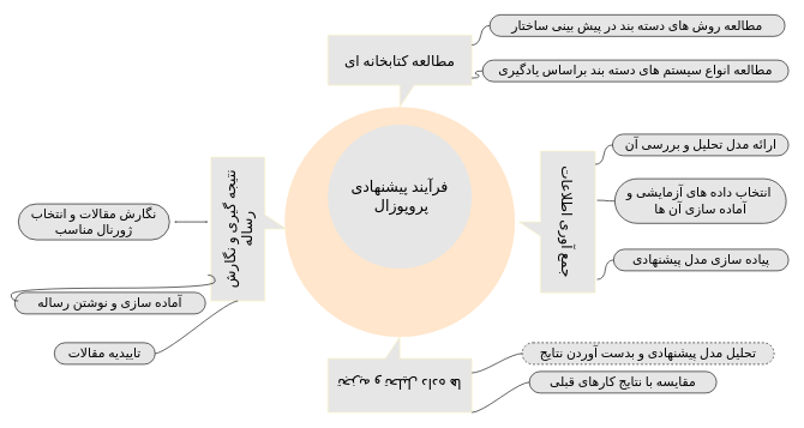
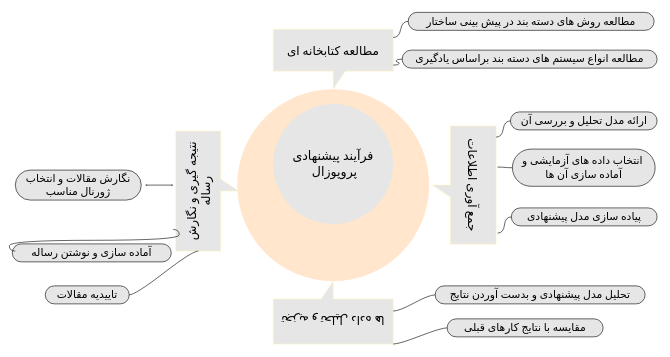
  <mxCell id="0" />
  <mxCell id="1" parent="0" />
  <mxCell id="2" value="" style="ellipse;rounded=0;shadow=0;comic=0;strokeWidth=1;fontFamily=Verdana;fontSize=14;strokeColor=none;fillColor=#FFE6CC;whiteSpace=wrap;html=1;labelBorderColor=none;labelBackgroundColor=none;" parent="1" vertex="1"><mxGeometry x="395" y="148" width="320" height="320" as="geometry" /></mxCell>
  <mxCell id="3" value="&lt;h4 style=&quot;font-size: 21px&quot;&gt;&lt;span style=&quot;font-weight: normal&quot;&gt;&lt;font face=&quot;Tahoma&quot; style=&quot;font-size: 21px&quot;&gt;فرآیند پیشنهادی&lt;br&gt;&lt;/font&gt;&lt;font face=&quot;Tahoma&quot; style=&quot;font-size: 21px&quot;&gt;&amp;nbsp;پروپوزال&lt;/font&gt;&lt;/span&gt;&lt;/h4&gt;" style="ellipse;whiteSpace=wrap;html=1;rounded=0;shadow=0;comic=0;strokeWidth=1;fontFamily=Verdana;fontSize=22;strokeColor=none;fontStyle=1;align=center;fillColor=#E6E6E6;" parent="1" vertex="1"><mxGeometry x="455" y="173" width="200" height="200" as="geometry" /></mxCell>
  <mxCell id="4" value="&lt;span style=&quot;font-size: 20px&quot;&gt;مطالعه کتابخانه ای&lt;/span&gt;" style="shape=callout;whiteSpace=wrap;html=1;perimeter=calloutPerimeter;strokeColor=#FFF4C3;fillColor=#E6E6E6;fontFamily=Tahoma;align=center;" vertex="1" parent="1"><mxGeometry x="455" y="48" width="200" height="100" as="geometry" /></mxCell>
  <mxCell id="5" value="&lt;span style=&quot;font-size: 20px&quot;&gt;جمع آوری اطلاعات&lt;/span&gt;" style="shape=callout;whiteSpace=wrap;html=1;perimeter=calloutPerimeter;strokeColor=#FFF4C3;fillColor=#E6E6E6;fontFamily=Tahoma;align=center;rotation=90;verticalAlign=middle;horizontal=1;" vertex="1" parent="1"><mxGeometry x="675" y="254.91" width="196.91" height="106.18" as="geometry" /></mxCell>
  <mxCell id="6" value="&lt;span style=&quot;font-size: 20px&quot;&gt;تجزیه و تحلیل داده ها&lt;/span&gt;" style="shape=callout;whiteSpace=wrap;html=1;perimeter=calloutPerimeter;strokeColor=#FFF4C3;fillColor=#E6E6E6;fontFamily=Tahoma;align=center;rotation=-180;" vertex="1" parent="1"><mxGeometry x="455" y="468" width="200" height="105" as="geometry" /></mxCell>
  <mxCell id="7" value="&lt;span style=&quot;font-size: 20px&quot;&gt;نتیجه گیری و نگارش رساله&lt;/span&gt;" style="shape=callout;whiteSpace=wrap;html=1;perimeter=calloutPerimeter;strokeColor=#FFF4C3;fillColor=#E6E6E6;fontFamily=Tahoma;align=center;rotation=-90;" vertex="1" parent="1"><mxGeometry x="245" y="265.5" width="200" height="105" as="geometry" /></mxCell>
  <mxCell id="8" value="&lt;font style=&quot;font-size: 18px&quot;&gt;مطالعه انواع سیستم های دسته بند براساس یادگیری&lt;/font&gt;" style="whiteSpace=wrap;html=1;rounded=1;arcSize=50;align=center;verticalAlign=middle;strokeWidth=1;autosize=1;spacing=4;treeFolding=1;treeMoving=1;newEdgeStyle={&quot;edgeStyle&quot;:&quot;entityRelationEdgeStyle&quot;,&quot;startArrow&quot;:&quot;none&quot;,&quot;endArrow&quot;:&quot;none&quot;,&quot;segment&quot;:10,&quot;curved&quot;:1};labelBackgroundColor=none;fillColor=#E6E6E6;fontFamily=Tahoma;fontColor=#000000;" vertex="1" parent="1"><mxGeometry x="670" y="83" width="425" height="30" as="geometry" /></mxCell>
  <mxCell id="9" value="" style="edgeStyle=entityRelationEdgeStyle;startArrow=none;endArrow=none;segment=10;curved=1;fontFamily=Tahoma;fontColor=#000000;" edge="1" target="8" parent="1"><mxGeometry relative="1" as="geometry"><mxPoint x="655" y="108" as="sourcePoint" /></mxGeometry></mxCell>
  <mxCell id="10" value="&lt;font style=&quot;font-size: 18px&quot;&gt;مطالعه روش های دسته بند در پیش بینی ساختار&lt;/font&gt;" style="whiteSpace=wrap;html=1;rounded=1;arcSize=50;align=center;verticalAlign=middle;strokeWidth=1;autosize=1;spacing=4;treeFolding=1;treeMoving=1;newEdgeStyle={&quot;edgeStyle&quot;:&quot;entityRelationEdgeStyle&quot;,&quot;startArrow&quot;:&quot;none&quot;,&quot;endArrow&quot;:&quot;none&quot;,&quot;segment&quot;:10,&quot;curved&quot;:1};labelBackgroundColor=none;fillColor=#E6E6E6;fontFamily=Tahoma;fontColor=#000000;" vertex="1" parent="1"><mxGeometry x="680" y="20" width="410" height="30" as="geometry" /></mxCell>
  <mxCell id="11" value="" style="edgeStyle=entityRelationEdgeStyle;startArrow=none;endArrow=none;segment=10;curved=1;fontFamily=Tahoma;fontColor=#000000;" edge="1" target="10" parent="1"><mxGeometry relative="1" as="geometry"><mxPoint x="655" y="62" as="sourcePoint" /></mxGeometry></mxCell>
  <mxCell id="12" value="&lt;font style=&quot;font-size: 18px&quot;&gt;ارائه مدل تحلیل و بررسی آن&lt;/font&gt;" style="whiteSpace=wrap;html=1;rounded=1;arcSize=50;align=center;verticalAlign=middle;strokeWidth=1;autosize=1;spacing=4;treeFolding=1;treeMoving=1;newEdgeStyle={&quot;edgeStyle&quot;:&quot;entityRelationEdgeStyle&quot;,&quot;startArrow&quot;:&quot;none&quot;,&quot;endArrow&quot;:&quot;none&quot;,&quot;segment&quot;:10,&quot;curved&quot;:1};labelBackgroundColor=none;fillColor=#E6E6E6;fontFamily=Tahoma;fontColor=#000000;" vertex="1" parent="1"><mxGeometry x="850.5" y="186" width="244.5" height="30" as="geometry" /></mxCell>
  <mxCell id="13" value="" style="edgeStyle=entityRelationEdgeStyle;startArrow=none;endArrow=none;segment=10;curved=1;fontFamily=Tahoma;fontColor=#000000;" edge="1" target="12" parent="1"><mxGeometry relative="1" as="geometry"><mxPoint x="826.5" y="228" as="sourcePoint" /></mxGeometry></mxCell>
  <mxCell id="14" value="&lt;font style=&quot;font-size: 18px&quot;&gt;انتخاب داده های آزمایشی و&amp;nbsp;&lt;br&gt;آماده سازی آن ها&lt;/font&gt;" style="whiteSpace=wrap;html=1;rounded=1;arcSize=50;align=center;verticalAlign=middle;strokeWidth=1;autosize=1;spacing=4;treeFolding=1;treeMoving=1;newEdgeStyle={&quot;edgeStyle&quot;:&quot;entityRelationEdgeStyle&quot;,&quot;startArrow&quot;:&quot;none&quot;,&quot;endArrow&quot;:&quot;none&quot;,&quot;segment&quot;:10,&quot;curved&quot;:1};labelBackgroundColor=none;fillColor=#E6E6E6;fontFamily=Tahoma;fontColor=#000000;" vertex="1" parent="1"><mxGeometry x="853.75" y="248" width="238" height="62" as="geometry" /></mxCell>
  <mxCell id="15" value="" style="edgeStyle=entityRelationEdgeStyle;startArrow=none;endArrow=none;segment=10;curved=1;fontFamily=Tahoma;fontColor=#000000;" edge="1" target="14" parent="1"><mxGeometry relative="1" as="geometry"><mxPoint x="829" y="278" as="sourcePoint" /></mxGeometry></mxCell>
  <mxCell id="16" value="&lt;font style=&quot;font-size: 18px&quot;&gt;پیاده سازی مدل پیشنهادی&lt;/font&gt;" style="whiteSpace=wrap;html=1;rounded=1;arcSize=50;align=center;verticalAlign=middle;strokeWidth=1;autosize=1;spacing=4;treeFolding=1;treeMoving=1;newEdgeStyle={&quot;edgeStyle&quot;:&quot;entityRelationEdgeStyle&quot;,&quot;startArrow&quot;:&quot;none&quot;,&quot;endArrow&quot;:&quot;none&quot;,&quot;segment&quot;:10,&quot;curved&quot;:1};labelBackgroundColor=none;fillColor=#E6E6E6;fontFamily=Tahoma;fontColor=#000000;" vertex="1" parent="1"><mxGeometry x="852" y="346" width="243" height="30" as="geometry" /></mxCell>
  <mxCell id="17" value="" style="edgeStyle=entityRelationEdgeStyle;startArrow=none;endArrow=none;segment=10;curved=1;fontFamily=Tahoma;fontColor=#000000;" edge="1" target="16" parent="1"><mxGeometry relative="1" as="geometry"><mxPoint x="829" y="388" as="sourcePoint" /></mxGeometry></mxCell>
- <mxCell id="18" value="&lt;font style=&quot;font-size: 18px&quot;&gt;تحلیل مدل پیشنهادی و بدست آوردن نتایج&lt;/font&gt;" style="whiteSpace=wrap;html=1;rounded=1;arcSize=50;align=center;verticalAlign=middle;strokeWidth=1;autosize=1;spacing=4;treeFolding=1;treeMoving=1;newEdgeStyle={&quot;edgeStyle&quot;:&quot;entityRelationEdgeStyle&quot;,&quot;startArrow&quot;:&quot;none&quot;,&quot;endArrow&quot;:&quot;none&quot;,&quot;segment&quot;:10,&quot;curved&quot;:1};labelBackgroundColor=none;fillColor=#E6E6E6;fontFamily=Tahoma;fontColor=#000000;dashed=1;" vertex="1" parent="1"><mxGeometry x="725" y="476" width="350" height="30" as="geometry" /></mxCell>
+ <mxCell id="18" value="&lt;font style=&quot;font-size: 18px&quot;&gt;تحلیل مدل پیشنهادی و بدست آوردن نتایج&lt;/font&gt;" style="whiteSpace=wrap;html=1;rounded=1;arcSize=50;align=center;verticalAlign=middle;strokeWidth=1;autosize=1;spacing=4;treeFolding=1;treeMoving=1;newEdgeStyle={&quot;edgeStyle&quot;:&quot;entityRelationEdgeStyle&quot;,&quot;startArrow&quot;:&quot;none&quot;,&quot;endArrow&quot;:&quot;none&quot;,&quot;segment&quot;:10,&quot;curved&quot;:1};labelBackgroundColor=none;fillColor=#E6E6E6;fontFamily=Tahoma;fontColor=#000000;" vertex="1" parent="1"><mxGeometry x="725" y="476" width="350" height="30" as="geometry" /></mxCell>
  <mxCell id="19" value="" style="edgeStyle=entityRelationEdgeStyle;startArrow=none;endArrow=none;segment=10;curved=1;fontFamily=Tahoma;fontColor=#000000;" edge="1" target="18" parent="1"><mxGeometry relative="1" as="geometry"><mxPoint x="655" y="518" as="sourcePoint" /></mxGeometry></mxCell>
- <mxCell id="20" value="&lt;font style=&quot;font-size: 18px&quot;&gt;مقایسه با نتایج کارهای قبلی&lt;/font&gt;" style="whiteSpace=wrap;html=1;rounded=1;arcSize=50;align=center;verticalAlign=middle;strokeWidth=1;autosize=1;spacing=4;treeFolding=1;treeMoving=1;newEdgeStyle={&quot;edgeStyle&quot;:&quot;entityRelationEdgeStyle&quot;,&quot;startArrow&quot;:&quot;none&quot;,&quot;endArrow&quot;:&quot;none&quot;,&quot;segment&quot;:10,&quot;curved&quot;:1};labelBackgroundColor=none;fillColor=#E6E6E6;fontFamily=Tahoma;fontColor=#000000;" vertex="1" parent="1"><mxGeometry x="735" y="516" width="260" height="30" as="geometry" /></mxCell>
+ <mxCell id="20" value="&lt;font style=&quot;font-size: 18px&quot;&gt;مقایسه با نتایج کارهای قبلی&lt;/font&gt;" style="whiteSpace=wrap;html=1;rounded=1;arcSize=50;align=center;verticalAlign=middle;strokeWidth=1;autosize=1;spacing=4;treeFolding=1;treeMoving=1;newEdgeStyle={&quot;edgeStyle&quot;:&quot;entityRelationEdgeStyle&quot;,&quot;startArrow&quot;:&quot;none&quot;,&quot;endArrow&quot;:&quot;none&quot;,&quot;segment&quot;:10,&quot;curved&quot;:1};labelBackgroundColor=none;fillColor=#E6E6E6;fontFamily=Tahoma;fontColor=#000000;" vertex="1" parent="1"><mxGeometry x="745" y="531" width="260" height="30" as="geometry" /></mxCell>
  <mxCell id="21" value="" style="edgeStyle=entityRelationEdgeStyle;startArrow=none;endArrow=none;segment=10;curved=1;fontFamily=Tahoma;fontColor=#000000;" edge="1" target="20" parent="1"><mxGeometry relative="1" as="geometry"><mxPoint x="655" y="573" as="sourcePoint" /></mxGeometry></mxCell>
  <mxCell id="22" value="&lt;font style=&quot;font-size: 18px&quot;&gt;نگارش مقالات و انتخاب &lt;br&gt;ژورنال مناسب&lt;/font&gt;" style="whiteSpace=wrap;html=1;rounded=1;arcSize=50;align=center;verticalAlign=middle;strokeWidth=1;autosize=1;spacing=4;treeFolding=1;treeMoving=1;newEdgeStyle={&quot;edgeStyle&quot;:&quot;entityRelationEdgeStyle&quot;,&quot;startArrow&quot;:&quot;none&quot;,&quot;endArrow&quot;:&quot;none&quot;,&quot;segment&quot;:10,&quot;curved&quot;:1};labelBackgroundColor=none;fillColor=#E6E6E6;fontFamily=Tahoma;fontColor=#000000;" vertex="1" parent="1"><mxGeometry x="25" y="283" width="210" height="50" as="geometry" /></mxCell>
  <mxCell id="23" value="" style="edgeStyle=entityRelationEdgeStyle;startArrow=none;endArrow=none;segment=10;curved=1;fontFamily=Tahoma;fontColor=#000000;" edge="1" parent="1"><mxGeometry relative="1" as="geometry"><mxPoint x="285" y="308" as="sourcePoint" /><mxPoint x="245" y="308" as="targetPoint" /></mxGeometry></mxCell>
  <mxCell id="24" value="&lt;font style=&quot;font-size: 18px&quot;&gt;آماده سازی و نوشتن رساله&lt;/font&gt;" style="whiteSpace=wrap;html=1;rounded=1;arcSize=50;align=center;verticalAlign=middle;strokeWidth=1;autosize=1;spacing=4;treeFolding=1;treeMoving=1;newEdgeStyle={&quot;edgeStyle&quot;:&quot;entityRelationEdgeStyle&quot;,&quot;startArrow&quot;:&quot;none&quot;,&quot;endArrow&quot;:&quot;none&quot;,&quot;segment&quot;:10,&quot;curved&quot;:1};labelBackgroundColor=none;fillColor=#E6E6E6;fontFamily=Tahoma;fontColor=#000000;" vertex="1" parent="1"><mxGeometry x="20" y="406" width="265" height="30" as="geometry" /></mxCell>
  <mxCell id="25" value="" style="edgeStyle=entityRelationEdgeStyle;startArrow=none;endArrow=none;segment=10;curved=1;fontFamily=Tahoma;fontColor=#000000;exitX=0.18;exitY=-0.04;exitDx=0;exitDy=0;exitPerimeter=0;" edge="1" parent="1" source="7"><mxGeometry relative="1" as="geometry"><mxPoint x="285" y="378" as="sourcePoint" /><mxPoint x="25" y="418" as="targetPoint" /></mxGeometry></mxCell>
  <mxCell id="26" value="&lt;font style=&quot;font-size: 18px&quot;&gt;تاییدیه مقالات&lt;/font&gt;" style="whiteSpace=wrap;html=1;rounded=1;arcSize=50;align=center;verticalAlign=middle;strokeWidth=1;autosize=1;spacing=4;treeFolding=1;treeMoving=1;newEdgeStyle={&quot;edgeStyle&quot;:&quot;entityRelationEdgeStyle&quot;,&quot;startArrow&quot;:&quot;none&quot;,&quot;endArrow&quot;:&quot;none&quot;,&quot;segment&quot;:10,&quot;curved&quot;:1};labelBackgroundColor=none;fillColor=#E6E6E6;fontFamily=Tahoma;fontColor=#000000;" vertex="1" parent="1"><mxGeometry x="75" y="476" width="140" height="30" as="geometry" /></mxCell>
  <mxCell id="27" value="" style="edgeStyle=entityRelationEdgeStyle;startArrow=none;endArrow=none;segment=10;curved=1;fontFamily=Tahoma;fontColor=#000000;exitX=0;exitY=0;exitDx=0;exitDy=37.5;exitPerimeter=0;" edge="1" target="26" parent="1" source="7"><mxGeometry relative="1" as="geometry"><mxPoint x="115" y="587" as="sourcePoint" /></mxGeometry></mxCell>
